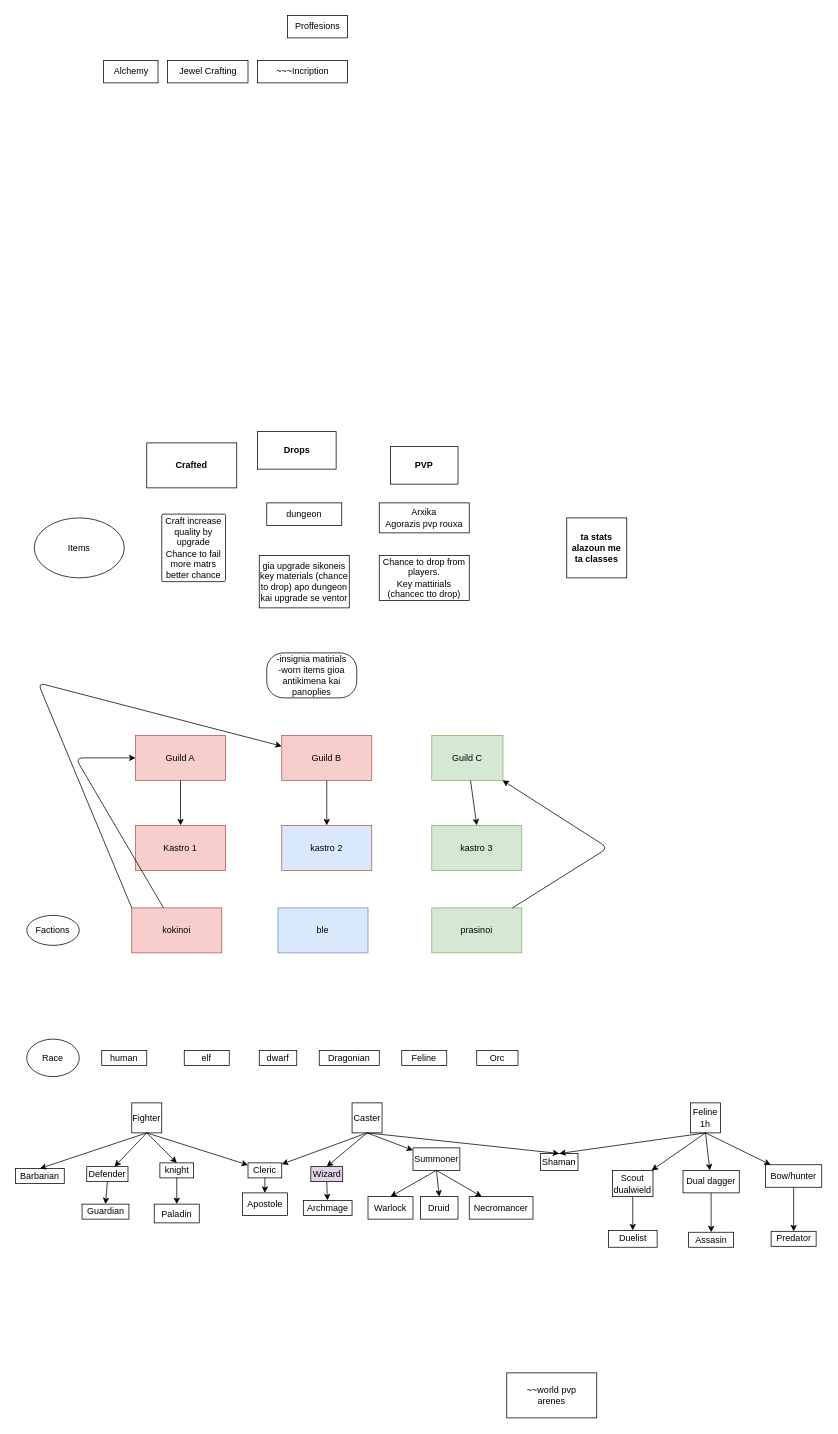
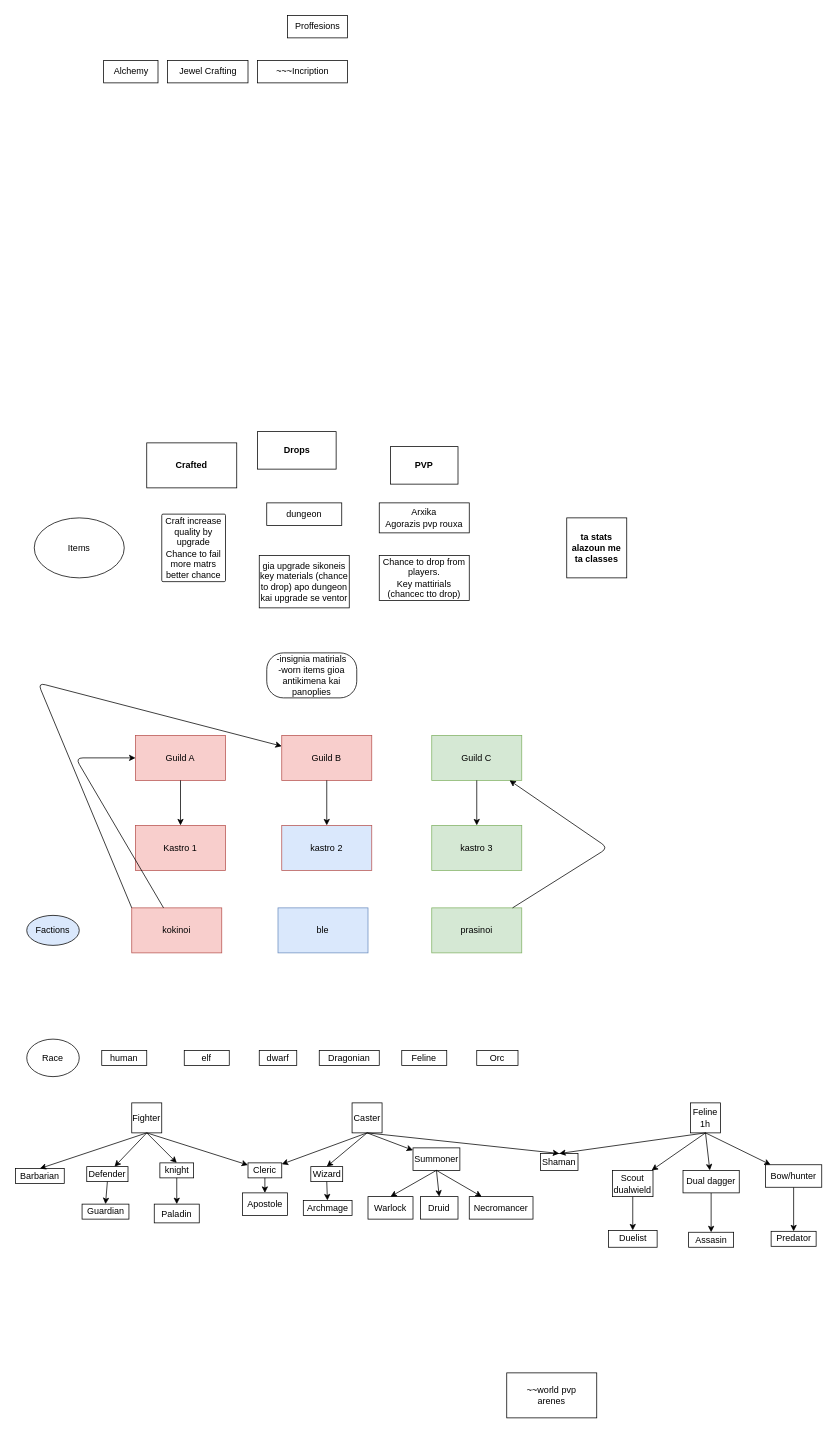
  <mxCell id="0" />
  <mxCell id="1" parent="0" />
  <mxCell id="2" value="Fighter" style="whiteSpace=wrap;html=1;aspect=fixed;" vertex="1" parent="1"><mxGeometry x="175" y="1470" width="40" height="40" as="geometry" /></mxCell>
  <mxCell id="3" value="Caster" style="whiteSpace=wrap;html=1;aspect=fixed;" vertex="1" parent="1"><mxGeometry x="468.75" y="1470" width="40" height="40" as="geometry" /></mxCell>
  <mxCell id="4" value="Feline&lt;br&gt;1h" style="whiteSpace=wrap;html=1;aspect=fixed;" vertex="1" parent="1"><mxGeometry x="920" y="1470" width="40" height="40" as="geometry" /></mxCell>
  <mxCell id="5" value="-insignia matirials&lt;br&gt;-worn items gioa antikimena kai panoplies&lt;br&gt;" style="rounded=1;whiteSpace=wrap;html=1;arcSize=37;" vertex="1" parent="1"><mxGeometry x="355" y="870" width="120" height="60" as="geometry" /></mxCell>
  <mxCell id="6" value="~~world pvp&lt;br&gt;arenes" style="rounded=0;whiteSpace=wrap;html=1;" vertex="1" parent="1"><mxGeometry x="675" y="1830" width="120" height="60" as="geometry" /></mxCell>
  <mxCell id="7" value="" style="endArrow=classic;html=1;exitX=0.5;exitY=1;exitDx=0;exitDy=0;" edge="1" parent="1" source="4" target="9"><mxGeometry relative="1" as="geometry"><mxPoint x="385" y="1710" as="sourcePoint" /><mxPoint x="715" y="1600" as="targetPoint" /></mxGeometry></mxCell>
  <mxCell id="8" style="edgeStyle=orthogonalEdgeStyle;rounded=0;orthogonalLoop=1;jettySize=auto;html=1;exitX=0.5;exitY=1;exitDx=0;exitDy=0;entryX=0.5;entryY=0;entryDx=0;entryDy=0;" edge="1" parent="1" source="9" target="58"><mxGeometry relative="1" as="geometry" /></mxCell>
  <mxCell id="9" value="Bow/hunter" style="rounded=0;whiteSpace=wrap;html=1;" vertex="1" parent="1"><mxGeometry x="1020" y="1552.5" width="75" height="30" as="geometry" /></mxCell>
  <mxCell id="10" style="edgeStyle=orthogonalEdgeStyle;rounded=0;orthogonalLoop=1;jettySize=auto;html=1;exitX=0.5;exitY=1;exitDx=0;exitDy=0;entryX=0.5;entryY=0;entryDx=0;entryDy=0;" edge="1" parent="1" source="11" target="60"><mxGeometry relative="1" as="geometry" /></mxCell>
  <mxCell id="11" value="Dual dagger" style="rounded=0;whiteSpace=wrap;html=1;" vertex="1" parent="1"><mxGeometry x="910" y="1560" width="75" height="30" as="geometry" /></mxCell>
  <mxCell id="12" value="" style="endArrow=classic;html=1;exitX=0.5;exitY=1;exitDx=0;exitDy=0;" edge="1" parent="1" source="4" target="11"><mxGeometry width="50" height="50" relative="1" as="geometry"><mxPoint x="415" y="1740" as="sourcePoint" /><mxPoint x="465" y="1690" as="targetPoint" /></mxGeometry></mxCell>
  <mxCell id="13" value="Cleric" style="rounded=0;whiteSpace=wrap;html=1;" vertex="1" parent="1"><mxGeometry x="330" y="1550" width="45" height="20" as="geometry" /></mxCell>
  <mxCell id="14" value="" style="endArrow=classic;html=1;exitX=0.5;exitY=1;exitDx=0;exitDy=0;" edge="1" parent="1" source="3" target="13"><mxGeometry width="50" height="50" relative="1" as="geometry"><mxPoint x="415" y="1740" as="sourcePoint" /><mxPoint x="465" y="1690" as="targetPoint" /></mxGeometry></mxCell>
  <mxCell id="15" value="" style="endArrow=classic;html=1;exitX=0.5;exitY=1;exitDx=0;exitDy=0;" edge="1" parent="1" source="2" target="13"><mxGeometry width="50" height="50" relative="1" as="geometry"><mxPoint x="415" y="1720" as="sourcePoint" /><mxPoint x="465" y="1670" as="targetPoint" /></mxGeometry></mxCell>
  <mxCell id="16" value="human" style="rounded=0;whiteSpace=wrap;html=1;" vertex="1" parent="1"><mxGeometry x="135" y="1400" width="60" height="20" as="geometry" /></mxCell>
  <mxCell id="17" value="elf" style="rounded=0;whiteSpace=wrap;html=1;" vertex="1" parent="1"><mxGeometry x="245" y="1400" width="60" height="20" as="geometry" /></mxCell>
  <mxCell id="18" value="dwarf" style="rounded=0;whiteSpace=wrap;html=1;" vertex="1" parent="1"><mxGeometry x="345" y="1400" width="50" height="20" as="geometry" /></mxCell>
  <mxCell id="19" value="Dragonian" style="rounded=0;whiteSpace=wrap;html=1;" vertex="1" parent="1"><mxGeometry x="425" y="1400" width="80" height="20" as="geometry" /></mxCell>
  <mxCell id="20" value="Feline" style="rounded=0;whiteSpace=wrap;html=1;" vertex="1" parent="1"><mxGeometry x="535" y="1400" width="60" height="20" as="geometry" /></mxCell>
  <mxCell id="21" value="Race" style="ellipse;whiteSpace=wrap;html=1;" vertex="1" parent="1"><mxGeometry x="35" y="1385" width="70" height="50" as="geometry" /></mxCell>
  <mxCell id="22" value="Barbarian" style="rounded=0;whiteSpace=wrap;html=1;" vertex="1" parent="1"><mxGeometry y="1557.5" width="65" height="20" as="geometry" x="20" /></mxCell>
  <mxCell id="23" value="" style="endArrow=classic;html=1;entryX=0.5;entryY=0;entryDx=0;entryDy=0;exitX=0.5;exitY=1;exitDx=0;exitDy=0;" edge="1" parent="1" source="2" target="22"><mxGeometry width="50" height="50" relative="1" as="geometry"><mxPoint x="415" y="1720" as="sourcePoint" /><mxPoint x="465" y="1670" as="targetPoint" /></mxGeometry></mxCell>
- <mxCell id="24" value="Factions" style="ellipse;whiteSpace=wrap;html=1;" vertex="1" parent="1"><mxGeometry x="35" y="1220" width="70" height="40" as="geometry" /></mxCell>
+ <mxCell id="24" value="Factions" style="ellipse;whiteSpace=wrap;html=1;fillColor=#dae8fc;" vertex="1" parent="1"><mxGeometry x="35" y="1220" width="70" height="40" as="geometry" /></mxCell>
  <mxCell id="25" value="kokinoi" style="rounded=0;whiteSpace=wrap;html=1;fillColor=#f8cecc;strokeColor=#b85450;" vertex="1" parent="1"><mxGeometry x="175" y="1210" width="120" height="60" as="geometry" /></mxCell>
  <mxCell id="26" value="ble" style="rounded=0;whiteSpace=wrap;html=1;fillColor=#dae8fc;strokeColor=#6c8ebf;" vertex="1" parent="1"><mxGeometry x="370" y="1210" width="120" height="60" as="geometry" /></mxCell>
  <mxCell id="27" value="prasinoi" style="rounded=0;whiteSpace=wrap;html=1;fillColor=#d5e8d4;strokeColor=#82b366;" vertex="1" parent="1"><mxGeometry x="575" y="1210" width="120" height="60" as="geometry" /></mxCell>
  <mxCell id="28" value="Kastro 1" style="rounded=0;whiteSpace=wrap;html=1;fillColor=#f8cecc;strokeColor=#b85450;" vertex="1" parent="1"><mxGeometry x="180" y="1100" width="120" height="60" as="geometry" /></mxCell>
  <mxCell id="29" value="kastro 2" style="rounded=0;whiteSpace=wrap;html=1;fillColor=#dae8fc;strokeColor=#b85450;" vertex="1" parent="1"><mxGeometry x="375" y="1100" width="120" height="60" as="geometry" /></mxCell>
  <mxCell id="30" value="kastro 3" style="rounded=0;whiteSpace=wrap;html=1;fillColor=#d5e8d4;strokeColor=#82b366;" vertex="1" parent="1"><mxGeometry x="575" y="1100" width="120" height="60" as="geometry" /></mxCell>
  <mxCell id="31" value="Guild A" style="rounded=0;whiteSpace=wrap;html=1;fillColor=#f8cecc;strokeColor=#b85450;" vertex="1" parent="1"><mxGeometry x="180" y="980" width="120" height="60" as="geometry" /></mxCell>
  <mxCell id="32" value="Guild B" style="rounded=0;whiteSpace=wrap;html=1;fillColor=#f8cecc;strokeColor=#b85450;" vertex="1" parent="1"><mxGeometry x="375" y="980" width="120" height="60" as="geometry" /></mxCell>
- <mxCell id="33" value="Guild C" style="rounded=0;whiteSpace=wrap;html=1;fillColor=#d5e8d4;strokeColor=#82b366;" vertex="1" parent="1"><mxGeometry x="575" y="980" width="95" height="60" as="geometry" /></mxCell>
+ <mxCell id="33" value="Guild C" style="rounded=0;whiteSpace=wrap;html=1;fillColor=#d5e8d4;strokeColor=#82b366;" vertex="1" parent="1"><mxGeometry x="575" y="980" width="120" height="60" as="geometry" /></mxCell>
  <mxCell id="34" value="" style="endArrow=classic;html=1;exitX=0.5;exitY=1;exitDx=0;exitDy=0;entryX=0.5;entryY=0;entryDx=0;entryDy=0;" edge="1" parent="1" source="31" target="28"><mxGeometry width="50" height="50" relative="1" as="geometry"><mxPoint x="420" y="1270" as="sourcePoint" /><mxPoint x="470" y="1220" as="targetPoint" /></mxGeometry></mxCell>
  <mxCell id="35" value="" style="endArrow=classic;html=1;exitX=0.5;exitY=1;exitDx=0;exitDy=0;" edge="1" parent="1" source="32" target="29"><mxGeometry width="50" height="50" relative="1" as="geometry"><mxPoint x="420" y="1270" as="sourcePoint" /><mxPoint x="470" y="1220" as="targetPoint" /></mxGeometry></mxCell>
  <mxCell id="36" value="" style="endArrow=classic;html=1;entryX=0.5;entryY=0;entryDx=0;entryDy=0;" edge="1" parent="1" source="33" target="30"><mxGeometry width="50" height="50" relative="1" as="geometry"><mxPoint x="620" y="1050" as="sourcePoint" /><mxPoint x="670" y="1000" as="targetPoint" /></mxGeometry></mxCell>
  <mxCell id="37" value="" style="endArrow=classic;html=1;exitX=0;exitY=0;exitDx=0;exitDy=0;" edge="1" parent="1" source="25" target="32"><mxGeometry width="50" height="50" relative="1" as="geometry"><mxPoint x="237.727" y="1210" as="sourcePoint" /><mxPoint x="242.273" y="1160" as="targetPoint" /><Array as="points"><mxPoint x="50" y="910" /></Array></mxGeometry></mxCell>
  <mxCell id="38" value="" style="endArrow=classic;html=1;" edge="1" parent="1" source="25" target="31"><mxGeometry width="50" height="50" relative="1" as="geometry"><mxPoint x="237.727" y="1210" as="sourcePoint" /><mxPoint x="242.273" y="1160" as="targetPoint" /><Array as="points"><mxPoint x="100" y="1010" /></Array></mxGeometry></mxCell>
  <mxCell id="39" value="" style="endArrow=classic;html=1;" edge="1" parent="1" source="27" target="33"><mxGeometry width="50" height="50" relative="1" as="geometry"><mxPoint x="608.125" y="1220" as="sourcePoint" /><mxPoint x="626.875" y="1040" as="targetPoint" /><Array as="points"><mxPoint x="810" y="1130" /></Array></mxGeometry></mxCell>
  <mxCell id="40" value="&lt;span&gt;Crafted&lt;/span&gt;" style="rounded=0;whiteSpace=wrap;html=1;fontStyle=1" vertex="1" parent="1"><mxGeometry x="195" y="590" width="120" height="60" as="geometry" /></mxCell>
  <mxCell id="41" value="Items" style="ellipse;whiteSpace=wrap;html=1;" vertex="1" parent="1"><mxGeometry x="45" y="690" width="120" height="80" as="geometry" /></mxCell>
  <mxCell id="42" value="&lt;span&gt;Drops&lt;/span&gt;" style="rounded=0;whiteSpace=wrap;html=1;fontStyle=1" vertex="1" parent="1"><mxGeometry x="342.5" y="575" width="105" height="50" as="geometry" /></mxCell>
  <mxCell id="43" value="Craft increase quality by upgrade&lt;br&gt;Chance to fail&lt;br&gt;more matrs better chance" style="rounded=1;whiteSpace=wrap;html=1;arcSize=2;" vertex="1" parent="1"><mxGeometry x="215" y="685" width="85" height="90" as="geometry" /></mxCell>
  <mxCell id="44" value="gia upgrade sikoneis key materials (chance to drop) apo dungeon kai upgrade se ventor" style="rounded=0;whiteSpace=wrap;html=1;" vertex="1" parent="1"><mxGeometry x="345" y="740" width="120" height="70" as="geometry" /></mxCell>
  <mxCell id="45" value="ta stats alazoun me ta classes" style="whiteSpace=wrap;html=1;aspect=fixed;fontStyle=1" vertex="1" parent="1"><mxGeometry x="755" y="690" width="80" height="80" as="geometry" /></mxCell>
  <mxCell id="46" value="dungeon" style="rounded=0;whiteSpace=wrap;html=1;" vertex="1" parent="1"><mxGeometry x="355" y="670" width="100" height="30" as="geometry" /></mxCell>
  <mxCell id="47" value="PVP" style="rounded=0;whiteSpace=wrap;html=1;fontStyle=1" vertex="1" parent="1"><mxGeometry x="520" y="595" width="90" height="50" as="geometry" /></mxCell>
  <mxCell id="48" value="Chance to drop from players.&lt;br&gt;Key mattirials (chancec tto drop)" style="rounded=0;whiteSpace=wrap;html=1;" vertex="1" parent="1"><mxGeometry x="505" y="740" width="120" height="60" as="geometry" /></mxCell>
  <mxCell id="49" value="Arxika&lt;br&gt;Agorazis pvp rouxa" style="rounded=0;whiteSpace=wrap;html=1;" vertex="1" parent="1"><mxGeometry x="505" y="670" width="120" height="40" as="geometry" /></mxCell>
  <mxCell id="50" value="Orc" style="rounded=0;whiteSpace=wrap;html=1;" vertex="1" parent="1"><mxGeometry x="635" y="1400" width="55" height="20" as="geometry" /></mxCell>
  <mxCell id="51" value="Guardian" style="rounded=0;whiteSpace=wrap;html=1;" vertex="1" parent="1"><mxGeometry x="108.75" y="1605" width="62.5" height="20" as="geometry" /></mxCell>
  <mxCell id="52" value="" style="endArrow=classic;html=1;exitX=0.5;exitY=1;exitDx=0;exitDy=0;" edge="1" parent="1" source="2" target="77"><mxGeometry width="50" height="50" relative="1" as="geometry"><mxPoint x="195" y="1540" as="sourcePoint" /><mxPoint x="150" y="1540" as="targetPoint" /><Array as="points" /></mxGeometry></mxCell>
- <mxCell id="53" value="Wizard" style="rounded=0;whiteSpace=wrap;html=1;fillColor=#e1d5e7;" vertex="1" parent="1"><mxGeometry x="413.75" y="1555" width="42.5" height="20" as="geometry" /></mxCell>
+ <mxCell id="53" value="Wizard" style="rounded=0;whiteSpace=wrap;html=1;" vertex="1" parent="1"><mxGeometry x="413.75" y="1555" width="42.5" height="20" as="geometry" /></mxCell>
  <mxCell id="54" value="Archmage" style="rounded=0;whiteSpace=wrap;html=1;" vertex="1" parent="1"><mxGeometry x="403.75" y="1600" width="65" height="20" as="geometry" /></mxCell>
  <mxCell id="55" value="" style="endArrow=classic;html=1;exitX=0.5;exitY=1;exitDx=0;exitDy=0;" edge="1" parent="1" source="53" target="54"><mxGeometry width="50" height="50" relative="1" as="geometry"><mxPoint x="290" y="1670" as="sourcePoint" /><mxPoint x="470" y="1590" as="targetPoint" /></mxGeometry></mxCell>
  <mxCell id="56" value="&lt;font face=&quot;helvetica&quot;&gt;Duelist&lt;/font&gt;" style="rounded=0;whiteSpace=wrap;html=1;" vertex="1" parent="1"><mxGeometry x="810.5" y="1640" width="65" height="22.5" as="geometry" /></mxCell>
  <mxCell id="57" value="" style="endArrow=classic;html=1;exitX=0.5;exitY=1;exitDx=0;exitDy=0;" edge="1" parent="1" source="4" target="62"><mxGeometry width="50" height="50" relative="1" as="geometry"><mxPoint x="420" y="1550" as="sourcePoint" /><mxPoint x="603" y="1560" as="targetPoint" /></mxGeometry></mxCell>
  <mxCell id="58" value="Predator" style="rounded=0;whiteSpace=wrap;html=1;" vertex="1" parent="1"><mxGeometry x="1027.5" y="1641.25" width="60" height="20" as="geometry" /></mxCell>
  <mxCell id="59" value="" style="endArrow=classic;html=1;exitX=0.5;exitY=1;exitDx=0;exitDy=0;entryX=0.5;entryY=0;entryDx=0;entryDy=0;" edge="1" parent="1" source="13" target="63"><mxGeometry width="50" height="50" relative="1" as="geometry"><mxPoint x="395" y="1780" as="sourcePoint" /><mxPoint x="445" y="1730" as="targetPoint" /></mxGeometry></mxCell>
  <mxCell id="60" value="Assasin" style="rounded=0;whiteSpace=wrap;html=1;" vertex="1" parent="1"><mxGeometry x="917.5" y="1642.5" width="60" height="20" as="geometry" /></mxCell>
  <mxCell id="61" value="" style="endArrow=classic;html=1;exitX=0.5;exitY=1;exitDx=0;exitDy=0;entryX=0.5;entryY=0;entryDx=0;entryDy=0;" edge="1" parent="1" source="62" target="56"><mxGeometry width="50" height="50" relative="1" as="geometry"><mxPoint x="485" y="1740" as="sourcePoint" /><mxPoint x="535" y="1690" as="targetPoint" /></mxGeometry></mxCell>
  <mxCell id="62" value="Scout&lt;br&gt;dualwield" style="rounded=0;whiteSpace=wrap;html=1;" vertex="1" parent="1"><mxGeometry x="816" y="1560" width="54" height="35" as="geometry" /></mxCell>
  <mxCell id="63" value="Apostole" style="rounded=0;whiteSpace=wrap;html=1;" vertex="1" parent="1"><mxGeometry x="322.5" y="1590" width="60" height="30" as="geometry" /></mxCell>
  <mxCell id="64" value="Paladin" style="rounded=0;whiteSpace=wrap;html=1;" vertex="1" parent="1"><mxGeometry x="205" y="1605" width="60" height="25" as="geometry" /></mxCell>
  <mxCell id="65" value="" style="endArrow=classic;html=1;exitX=0.5;exitY=1;exitDx=0;exitDy=0;entryX=0.5;entryY=0;entryDx=0;entryDy=0;" edge="1" parent="1" source="2" target="79"><mxGeometry width="50" height="50" relative="1" as="geometry"><mxPoint x="420" y="1460" as="sourcePoint" /><mxPoint x="235" y="1540" as="targetPoint" /></mxGeometry></mxCell>
  <mxCell id="66" value="Summoner" style="rounded=0;whiteSpace=wrap;html=1;" vertex="1" parent="1"><mxGeometry x="550" y="1530" width="62.5" height="30" as="geometry" /></mxCell>
  <mxCell id="67" value="" style="endArrow=classic;html=1;exitX=0.5;exitY=1;exitDx=0;exitDy=0;" edge="1" parent="1" source="3" target="66"><mxGeometry width="50" height="50" relative="1" as="geometry"><mxPoint x="420" y="1460" as="sourcePoint" /><mxPoint x="470" y="1410" as="targetPoint" /></mxGeometry></mxCell>
  <mxCell id="68" value="Necromancer" style="rounded=0;whiteSpace=wrap;html=1;" vertex="1" parent="1"><mxGeometry x="625" y="1595" width="85" height="30" as="geometry" /></mxCell>
  <mxCell id="69" value="Druid" style="rounded=0;whiteSpace=wrap;html=1;" vertex="1" parent="1"><mxGeometry x="560" y="1595" width="50" height="30" as="geometry" /></mxCell>
  <mxCell id="70" value="Warlock" style="rounded=0;whiteSpace=wrap;html=1;" vertex="1" parent="1"><mxGeometry x="490" y="1595" width="60" height="30" as="geometry" /></mxCell>
  <mxCell id="71" value="" style="endArrow=classic;html=1;exitX=0.5;exitY=1;exitDx=0;exitDy=0;" edge="1" parent="1" source="66" target="68"><mxGeometry width="50" height="50" relative="1" as="geometry"><mxPoint x="420" y="1460" as="sourcePoint" /><mxPoint x="470" y="1410" as="targetPoint" /></mxGeometry></mxCell>
  <mxCell id="72" value="" style="endArrow=classic;html=1;exitX=0.5;exitY=1;exitDx=0;exitDy=0;entryX=0.5;entryY=0;entryDx=0;entryDy=0;" edge="1" parent="1" source="66" target="69"><mxGeometry width="50" height="50" relative="1" as="geometry"><mxPoint x="420" y="1460" as="sourcePoint" /><mxPoint x="470" y="1410" as="targetPoint" /></mxGeometry></mxCell>
  <mxCell id="73" value="" style="endArrow=classic;html=1;exitX=0.5;exitY=1;exitDx=0;exitDy=0;entryX=0.5;entryY=0;entryDx=0;entryDy=0;" edge="1" parent="1" source="66" target="70"><mxGeometry width="50" height="50" relative="1" as="geometry"><mxPoint x="420" y="1460" as="sourcePoint" /><mxPoint x="470" y="1410" as="targetPoint" /></mxGeometry></mxCell>
  <mxCell id="74" value="Shaman" style="rounded=0;whiteSpace=wrap;html=1;" vertex="1" parent="1"><mxGeometry x="720" y="1537.5" width="50" height="22.5" as="geometry" /></mxCell>
  <mxCell id="75" value="" style="endArrow=classic;html=1;entryX=0.5;entryY=0;entryDx=0;entryDy=0;exitX=0.5;exitY=1;exitDx=0;exitDy=0;" edge="1" parent="1" source="3" target="74"><mxGeometry width="50" height="50" relative="1" as="geometry"><mxPoint x="460" y="1510" as="sourcePoint" /><mxPoint x="470" y="1410" as="targetPoint" /></mxGeometry></mxCell>
  <mxCell id="76" value="" style="endArrow=classic;html=1;exitX=0.5;exitY=1;exitDx=0;exitDy=0;entryX=0.5;entryY=0;entryDx=0;entryDy=0;" edge="1" parent="1" source="4" target="74"><mxGeometry width="50" height="50" relative="1" as="geometry"><mxPoint x="420" y="1460" as="sourcePoint" /><mxPoint x="470" y="1410" as="targetPoint" /></mxGeometry></mxCell>
  <mxCell id="77" value="Defender" style="rounded=0;whiteSpace=wrap;html=1;" vertex="1" parent="1"><mxGeometry x="115" y="1555" width="55" height="20" as="geometry" /></mxCell>
  <mxCell id="78" value="" style="endArrow=classic;html=1;exitX=0.5;exitY=1;exitDx=0;exitDy=0;entryX=0.5;entryY=0;entryDx=0;entryDy=0;" edge="1" parent="1" source="77" target="51"><mxGeometry width="50" height="50" relative="1" as="geometry"><mxPoint x="420" y="1460" as="sourcePoint" /><mxPoint x="470" y="1410" as="targetPoint" /></mxGeometry></mxCell>
  <mxCell id="79" value="knight" style="rounded=0;whiteSpace=wrap;html=1;" vertex="1" parent="1"><mxGeometry x="212.5" y="1550" width="45" height="20" as="geometry" /></mxCell>
  <mxCell id="80" value="" style="endArrow=classic;html=1;exitX=0.5;exitY=1;exitDx=0;exitDy=0;entryX=0.5;entryY=0;entryDx=0;entryDy=0;" edge="1" parent="1" source="3" target="53"><mxGeometry width="50" height="50" relative="1" as="geometry"><mxPoint x="420" y="1460" as="sourcePoint" /><mxPoint x="470" y="1410" as="targetPoint" /></mxGeometry></mxCell>
  <mxCell id="81" style="edgeStyle=orthogonalEdgeStyle;rounded=0;orthogonalLoop=1;jettySize=auto;html=1;exitX=0.5;exitY=1;exitDx=0;exitDy=0;" edge="1" parent="1" source="64" target="64"><mxGeometry relative="1" as="geometry" /></mxCell>
  <mxCell id="82" value="" style="endArrow=classic;html=1;exitX=0.5;exitY=1;exitDx=0;exitDy=0;entryX=0.5;entryY=0;entryDx=0;entryDy=0;" edge="1" parent="1" source="79" target="64"><mxGeometry width="50" height="50" relative="1" as="geometry"><mxPoint x="420" y="1460" as="sourcePoint" /><mxPoint x="470" y="1410" as="targetPoint" /></mxGeometry></mxCell>
  <mxCell id="83" value="Proffesions" style="rounded=0;whiteSpace=wrap;html=1;" vertex="1" parent="1"><mxGeometry x="382.5" y="20" width="80" height="30" as="geometry" /></mxCell>
  <mxCell id="84" value="Alchemy" style="rounded=0;whiteSpace=wrap;html=1;" vertex="1" parent="1"><mxGeometry x="137.5" y="80" width="72.5" height="30" as="geometry" /></mxCell>
  <mxCell id="85" value="Jewel Crafting" style="rounded=0;whiteSpace=wrap;html=1;" vertex="1" parent="1"><mxGeometry x="222.5" y="80" width="107.5" height="30" as="geometry" /></mxCell>
  <mxCell id="86" value="~~~Incription" style="rounded=0;whiteSpace=wrap;html=1;" vertex="1" parent="1"><mxGeometry x="342.5" y="80" width="120" height="30" as="geometry" /></mxCell>
